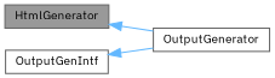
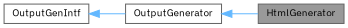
  digraph {
    fontname="IBM Plex Sans"
    rankdir=LR
    node [color=gray40 fillcolor=white fontname="IBM Plex Sans" fontsize=10 shape=box style=filled]
    edge [color=steelblue1 dir=back fontname="IBM Plex Sans" fontsize=10 labelfontname=Helvetica labelfontsize=10 style=solid]
    n1 [fillcolor=grey60 fontcolor=black height=0.2 label=HtmlGenerator width=0.4]
    n2 [height=0.2 label=OutputGenerator width=0.4]
    n3 [height=0.2 label=OutputGenIntf width=0.4]
-   n1 -> n2
+   n2 -> n1
    n3 -> n2
  }
